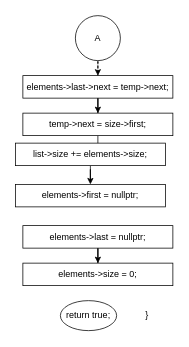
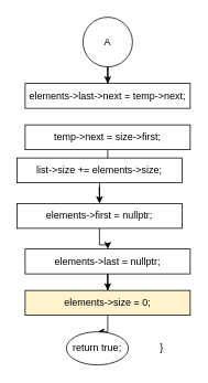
  <mxCell id="0" />
  <mxCell id="1" parent="0" />
- <mxCell id="2" value="" style="edgeStyle=orthogonalEdgeStyle;rounded=0;orthogonalLoop=1;jettySize=auto;html=1;dashed=1;" edge="1" parent="1" source="3" target="5"><mxGeometry relative="1" as="geometry" /></mxCell>
+ <mxCell id="2" value="" style="edgeStyle=orthogonalEdgeStyle;rounded=0;orthogonalLoop=1;jettySize=auto;html=1;" edge="1" parent="1" source="3" target="5"><mxGeometry relative="1" as="geometry" /></mxCell>
  <mxCell id="3" value="A" style="ellipse;whiteSpace=wrap;html=1;aspect=fixed;" vertex="1" parent="1"><mxGeometry x="100" y="20" width="60" height="60" as="geometry" /></mxCell>
- <mxCell id="4" value="" style="edgeStyle=orthogonalEdgeStyle;rounded=0;orthogonalLoop=1;jettySize=auto;html=1;" edge="1" parent="1" source="5" target="7"><mxGeometry relative="1" as="geometry" /></mxCell>
  <mxCell id="5" value="elements-&amp;gt;last-&amp;gt;next = temp-&amp;gt;next;" style="whiteSpace=wrap;html=1;" vertex="1" parent="1"><mxGeometry x="30" y="100" width="200" height="30" as="geometry" /></mxCell>
  <mxCell id="6" value="" style="edgeStyle=orthogonalEdgeStyle;rounded=0;orthogonalLoop=1;jettySize=auto;html=1;" edge="1" parent="1" source="7" target="9"><mxGeometry relative="1" as="geometry" /></mxCell>
  <mxCell id="7" value="temp-&amp;gt;next = size-&amp;gt;first;" style="whiteSpace=wrap;html=1;" vertex="1" parent="1"><mxGeometry x="30" y="150" width="200" height="30" as="geometry" /></mxCell>
  <mxCell id="8" value="" style="edgeStyle=orthogonalEdgeStyle;rounded=0;orthogonalLoop=1;jettySize=auto;html=1;" edge="1" parent="1" source="9" target="11"><mxGeometry relative="1" as="geometry" /></mxCell>
  <mxCell id="9" value="list-&amp;gt;size += elements-&amp;gt;size;" style="whiteSpace=wrap;html=1;" vertex="1" parent="1"><mxGeometry x="20" y="190" width="200" height="30" as="geometry" /></mxCell>
+ <mxCell id="10" value="" style="edgeStyle=orthogonalEdgeStyle;rounded=0;orthogonalLoop=1;jettySize=auto;html=1;" edge="1" parent="1" source="11" target="13"><mxGeometry relative="1" as="geometry" /></mxCell>
  <mxCell id="11" value="elements-&amp;gt;first = nullptr;" style="whiteSpace=wrap;html=1;" vertex="1" parent="1"><mxGeometry x="20" y="245" width="200" height="30" as="geometry" /></mxCell>
  <mxCell id="12" value="" style="edgeStyle=orthogonalEdgeStyle;rounded=0;orthogonalLoop=1;jettySize=auto;html=1;" edge="1" parent="1" source="13" target="15"><mxGeometry relative="1" as="geometry" /></mxCell>
  <mxCell id="13" value="elements-&amp;gt;last = nullptr;" style="whiteSpace=wrap;html=1;" vertex="1" parent="1"><mxGeometry x="30" y="300" width="200" height="30" as="geometry" /></mxCell>
- <mxCell id="15" value="elements-&amp;gt;size = 0;" style="whiteSpace=wrap;html=1;" vertex="1" parent="1"><mxGeometry x="30" y="350" width="200" height="30" as="geometry" /></mxCell>
+ <mxCell id="14" value="" style="edgeStyle=orthogonalEdgeStyle;rounded=0;orthogonalLoop=1;jettySize=auto;html=1;" edge="1" parent="1" source="15" target="16"><mxGeometry relative="1" as="geometry" /></mxCell>
+ <mxCell id="15" value="elements-&amp;gt;size = 0;" style="whiteSpace=wrap;html=1;fillColor=#fff2cc;" vertex="1" parent="1"><mxGeometry x="30" y="350" width="200" height="30" as="geometry" /></mxCell>
  <mxCell id="16" value="return true;" style="ellipse;whiteSpace=wrap;html=1;" vertex="1" parent="1"><mxGeometry x="80" y="400" width="75" height="40" as="geometry" /></mxCell>
  <mxCell id="17" value="}" style="text;html=1;align=center;verticalAlign=middle;resizable=0;points=[];autosize=1;strokeColor=none;fillColor=none;" vertex="1" parent="1"><mxGeometry x="180" y="405" width="30" height="30" as="geometry" /></mxCell>
